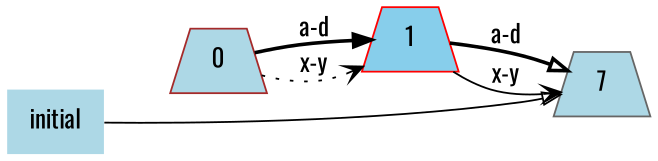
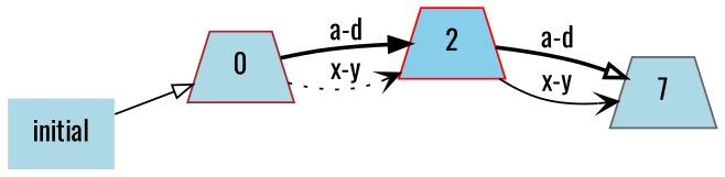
  digraph {
    fontname=Oswald
    rankdir=LR
    node [color=red fillcolor=lightblue fontname=Oswald shape=trapezium style=filled]
    edge [arrowhead=vee fontname=Oswald style=bold]
    0 [color=brown]
-   1 [fillcolor=skyblue]
+   1 [fillcolor=skyblue label=2]
    n3 [color=gray40 label=7]
    initial [shape=plaintext]
    0 -> 1 [arrowhead=normal label="a-d"]
    0 -> 1 [label="x-y" style=dotted]
    1 -> n3 [arrowhead=onormal label="a-d"]
    1 -> n3 [label="x-y" style=solid]
-   initial -> n3 [arrowhead=onormal style=solid]
+   initial -> 0 [arrowhead=onormal style=solid]
  }
